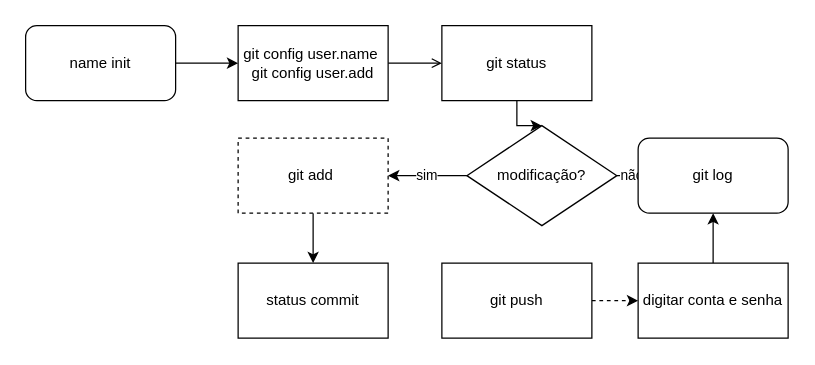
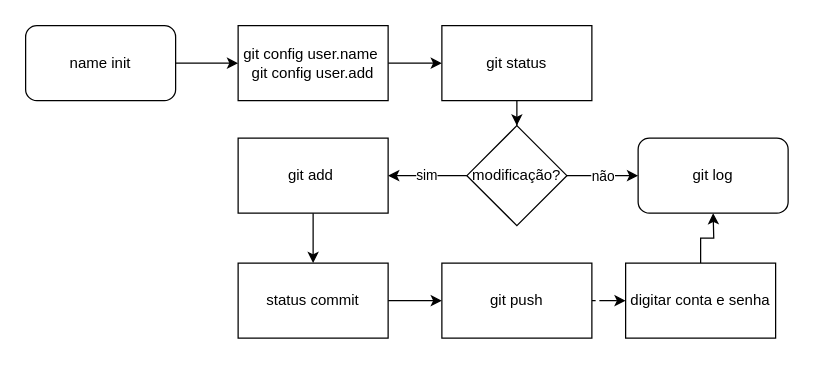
  <mxCell id="0" />
  <mxCell id="1" parent="0" />
  <mxCell id="2" value="" style="edgeStyle=orthogonalEdgeStyle;rounded=0;orthogonalLoop=1;jettySize=auto;html=1;" edge="1" parent="1" source="3" target="5"><mxGeometry relative="1" as="geometry" /></mxCell>
  <mxCell id="3" value="name init&lt;br&gt;" style="rounded=1;whiteSpace=wrap;html=1;" vertex="1" parent="1"><mxGeometry x="20" y="20" width="120" height="60" as="geometry" /></mxCell>
- <mxCell id="4" value="" style="edgeStyle=orthogonalEdgeStyle;rounded=0;orthogonalLoop=1;jettySize=auto;html=1;endArrow=open;" edge="1" parent="1" source="5" target="7"><mxGeometry relative="1" as="geometry" /></mxCell>
+ <mxCell id="4" value="" style="edgeStyle=orthogonalEdgeStyle;rounded=0;orthogonalLoop=1;jettySize=auto;html=1;" edge="1" parent="1" source="5" target="7"><mxGeometry relative="1" as="geometry" /></mxCell>
  <mxCell id="5" value="git config user.name&amp;nbsp;&lt;br&gt;git config user.add&lt;br&gt;" style="rounded=0;whiteSpace=wrap;html=1;" vertex="1" parent="1"><mxGeometry x="190" y="20" width="120" height="60" as="geometry" /></mxCell>
  <mxCell id="6" value="" style="edgeStyle=orthogonalEdgeStyle;rounded=0;orthogonalLoop=1;jettySize=auto;html=1;" edge="1" parent="1" source="7" target="12"><mxGeometry relative="1" as="geometry" /></mxCell>
  <mxCell id="7" value="git status" style="rounded=0;whiteSpace=wrap;html=1;" vertex="1" parent="1"><mxGeometry x="353" y="20" width="120" height="60" as="geometry" /></mxCell>
  <mxCell id="8" value="" style="edgeStyle=orthogonalEdgeStyle;rounded=0;orthogonalLoop=1;jettySize=auto;html=1;" edge="1" parent="1" source="9" target="14"><mxGeometry relative="1" as="geometry" /></mxCell>
- <mxCell id="9" value="git add&amp;nbsp;" style="rounded=0;whiteSpace=wrap;html=1;dashed=1;" vertex="1" parent="1"><mxGeometry x="190" y="110" width="120" height="60" as="geometry" /></mxCell>
+ <mxCell id="9" value="git add&amp;nbsp;" style="rounded=0;whiteSpace=wrap;html=1;" vertex="1" parent="1"><mxGeometry x="190" y="110" width="120" height="60" as="geometry" /></mxCell>
  <mxCell id="10" value="sim" style="edgeStyle=orthogonalEdgeStyle;rounded=0;orthogonalLoop=1;jettySize=auto;html=1;" edge="1" parent="1" source="12" target="9"><mxGeometry relative="1" as="geometry" /></mxCell>
  <mxCell id="11" value="não" style="edgeStyle=orthogonalEdgeStyle;rounded=0;orthogonalLoop=1;jettySize=auto;html=1;" edge="1" parent="1" source="12"><mxGeometry relative="1" as="geometry"><mxPoint x="510" y="140" as="targetPoint" /></mxGeometry></mxCell>
- <mxCell id="12" value="modificação?" style="rhombus;whiteSpace=wrap;html=1;" vertex="1" parent="1"><mxGeometry x="373" y="100" width="120" height="80" as="geometry" /></mxCell>
+ <mxCell id="12" value="modificação?" style="rhombus;whiteSpace=wrap;html=1;" vertex="1" parent="1"><mxGeometry x="373" y="100" width="80" height="80" as="geometry" /></mxCell>
+ <mxCell id="13" value="" style="edgeStyle=orthogonalEdgeStyle;rounded=0;orthogonalLoop=1;jettySize=auto;html=1;" edge="1" parent="1" source="14" target="16"><mxGeometry relative="1" as="geometry" /></mxCell>
  <mxCell id="14" value="status commit" style="rounded=0;whiteSpace=wrap;html=1;" vertex="1" parent="1"><mxGeometry x="190" y="210" width="120" height="60" as="geometry" /></mxCell>
  <mxCell id="15" value="" style="edgeStyle=orthogonalEdgeStyle;rounded=0;orthogonalLoop=1;jettySize=auto;html=1;dashed=1;" edge="1" parent="1" source="16" target="18"><mxGeometry relative="1" as="geometry" /></mxCell>
  <mxCell id="16" value="git push" style="rounded=0;whiteSpace=wrap;html=1;" vertex="1" parent="1"><mxGeometry x="353" y="210" width="120" height="60" as="geometry" /></mxCell>
  <mxCell id="17" value="" style="edgeStyle=orthogonalEdgeStyle;rounded=0;orthogonalLoop=1;jettySize=auto;html=1;" edge="1" parent="1" source="18"><mxGeometry relative="1" as="geometry"><mxPoint x="570" y="170" as="targetPoint" /></mxGeometry></mxCell>
- <mxCell id="18" value="digitar conta e senha" style="rounded=0;whiteSpace=wrap;html=1;" vertex="1" parent="1"><mxGeometry x="510" y="210" width="120" height="60" as="geometry" /></mxCell>
+ <mxCell id="18" value="digitar conta e senha" style="rounded=0;whiteSpace=wrap;html=1;" vertex="1" parent="1"><mxGeometry x="500" y="210" width="120" height="60" as="geometry" /></mxCell>
  <mxCell id="19" value="git log" style="rounded=1;whiteSpace=wrap;html=1;" vertex="1" parent="1"><mxGeometry x="510" y="110" width="120" height="60" as="geometry" /></mxCell>
